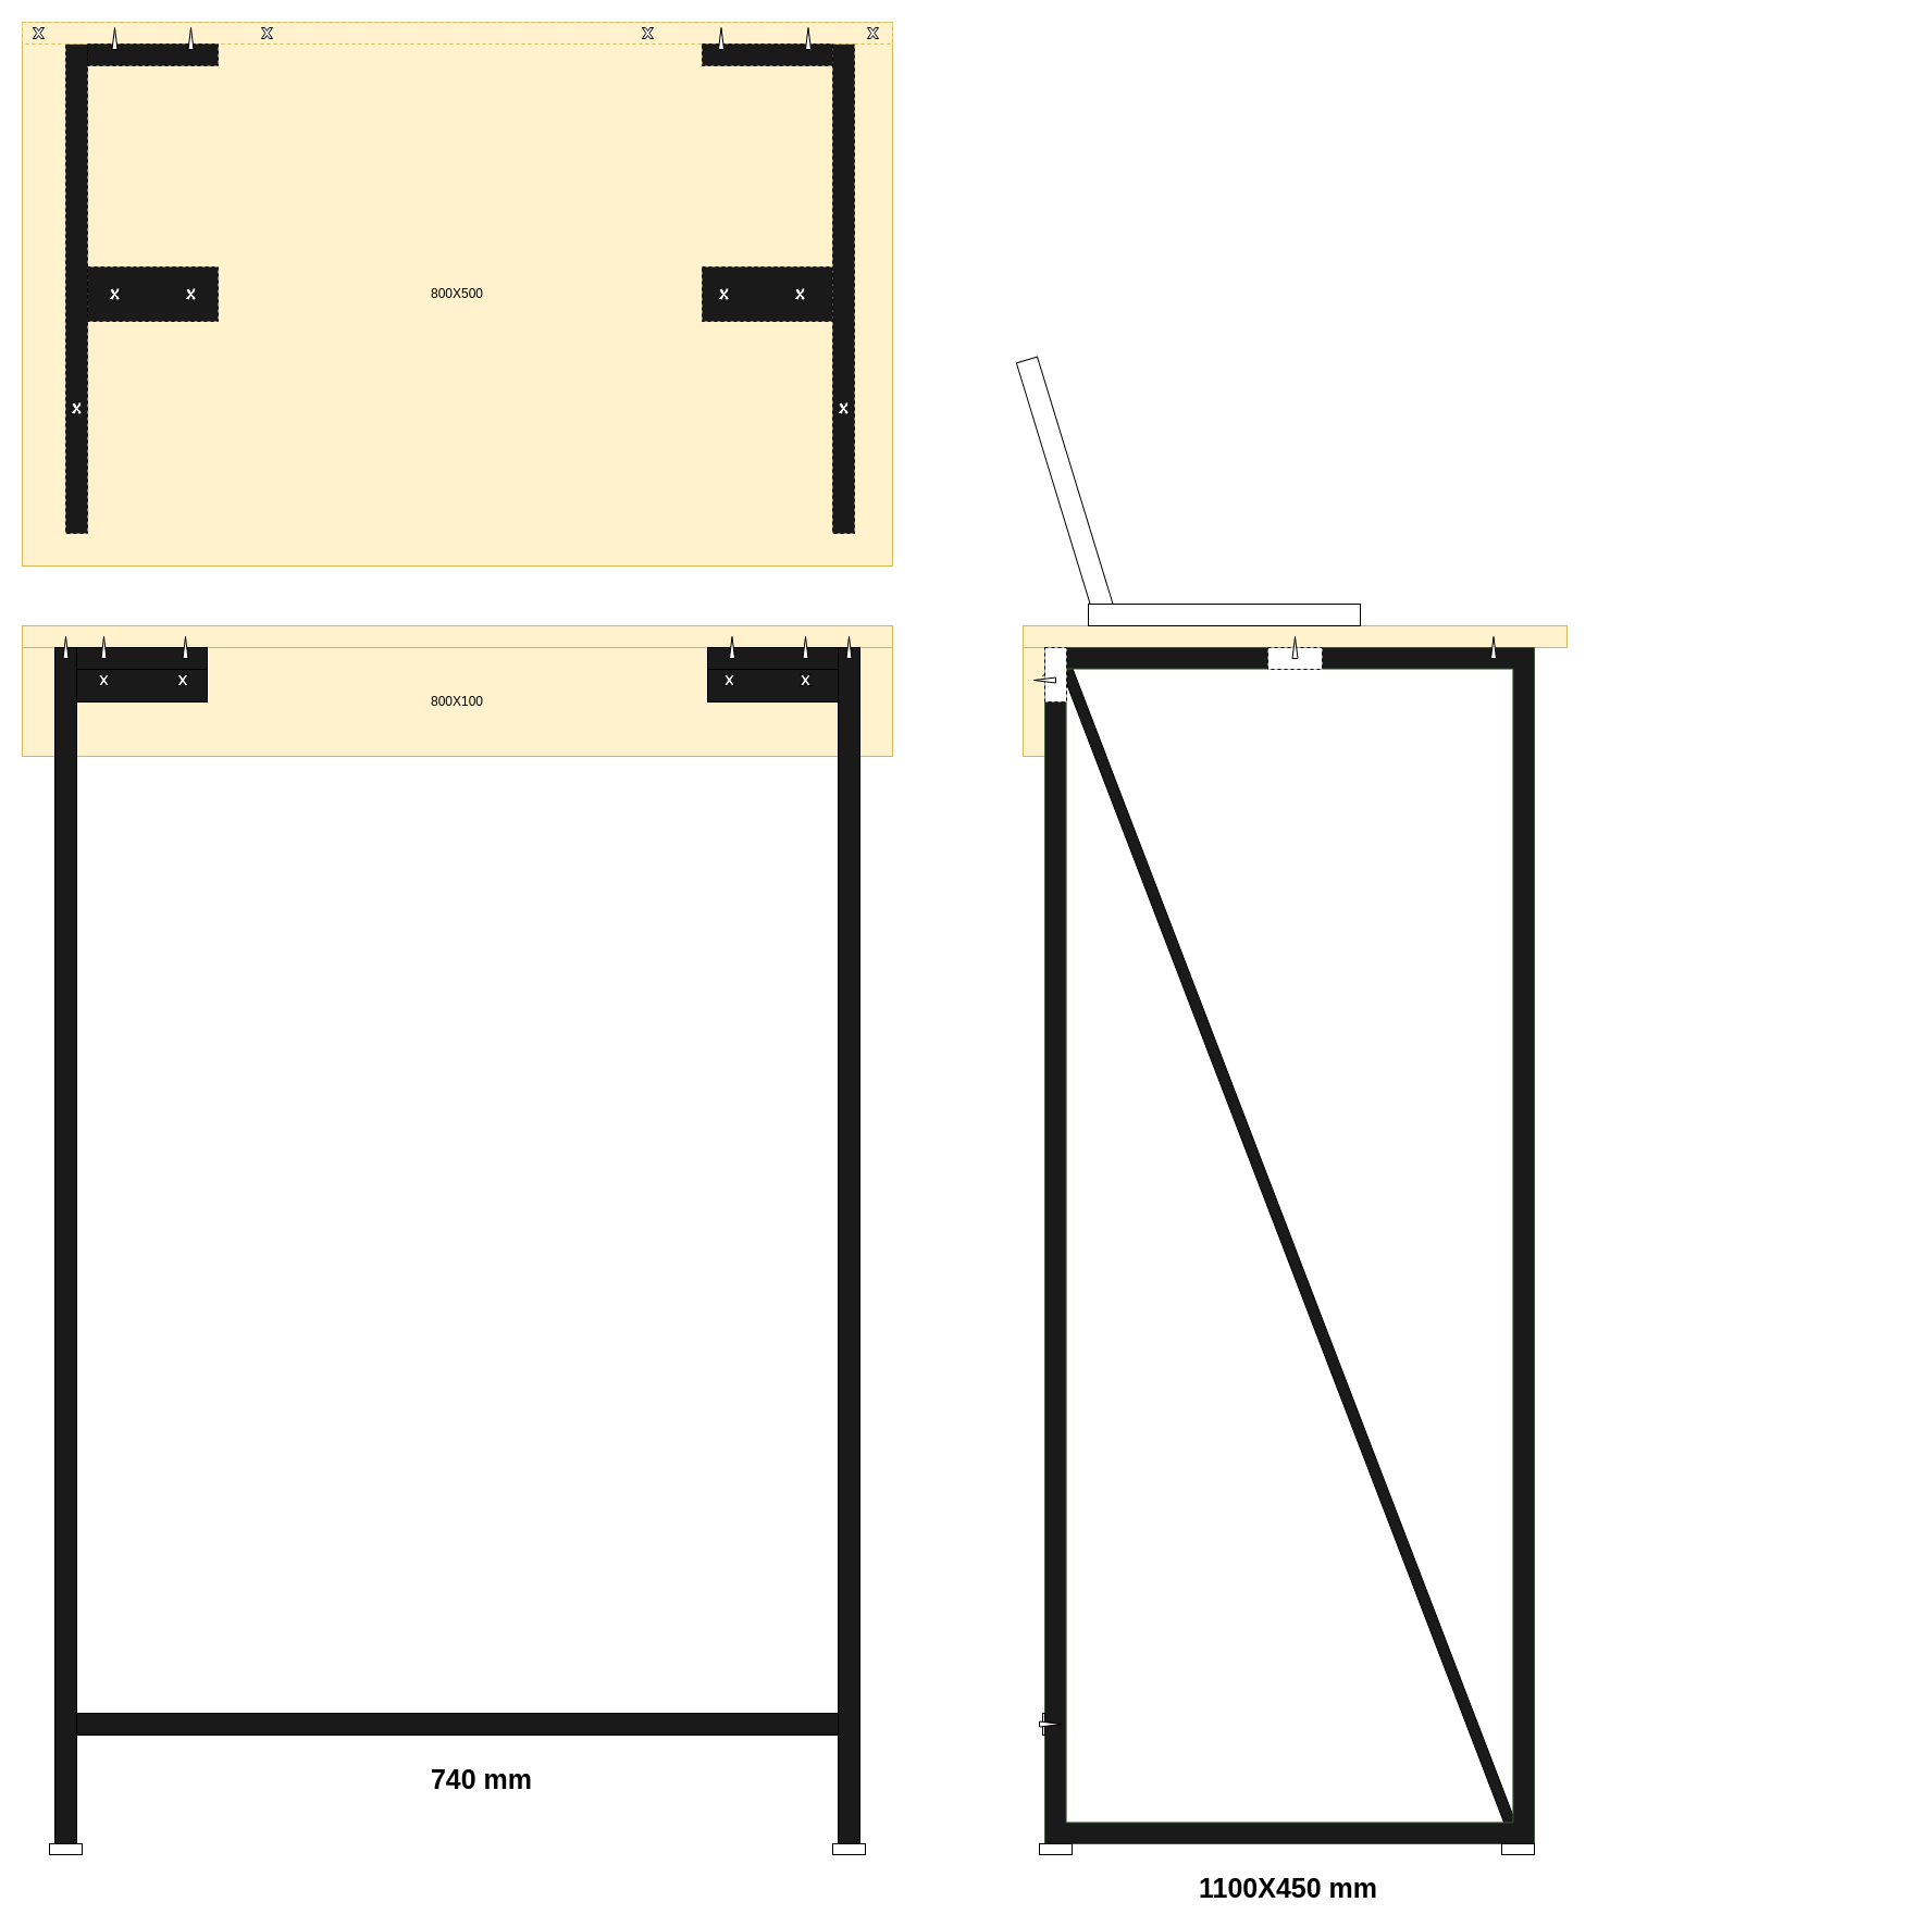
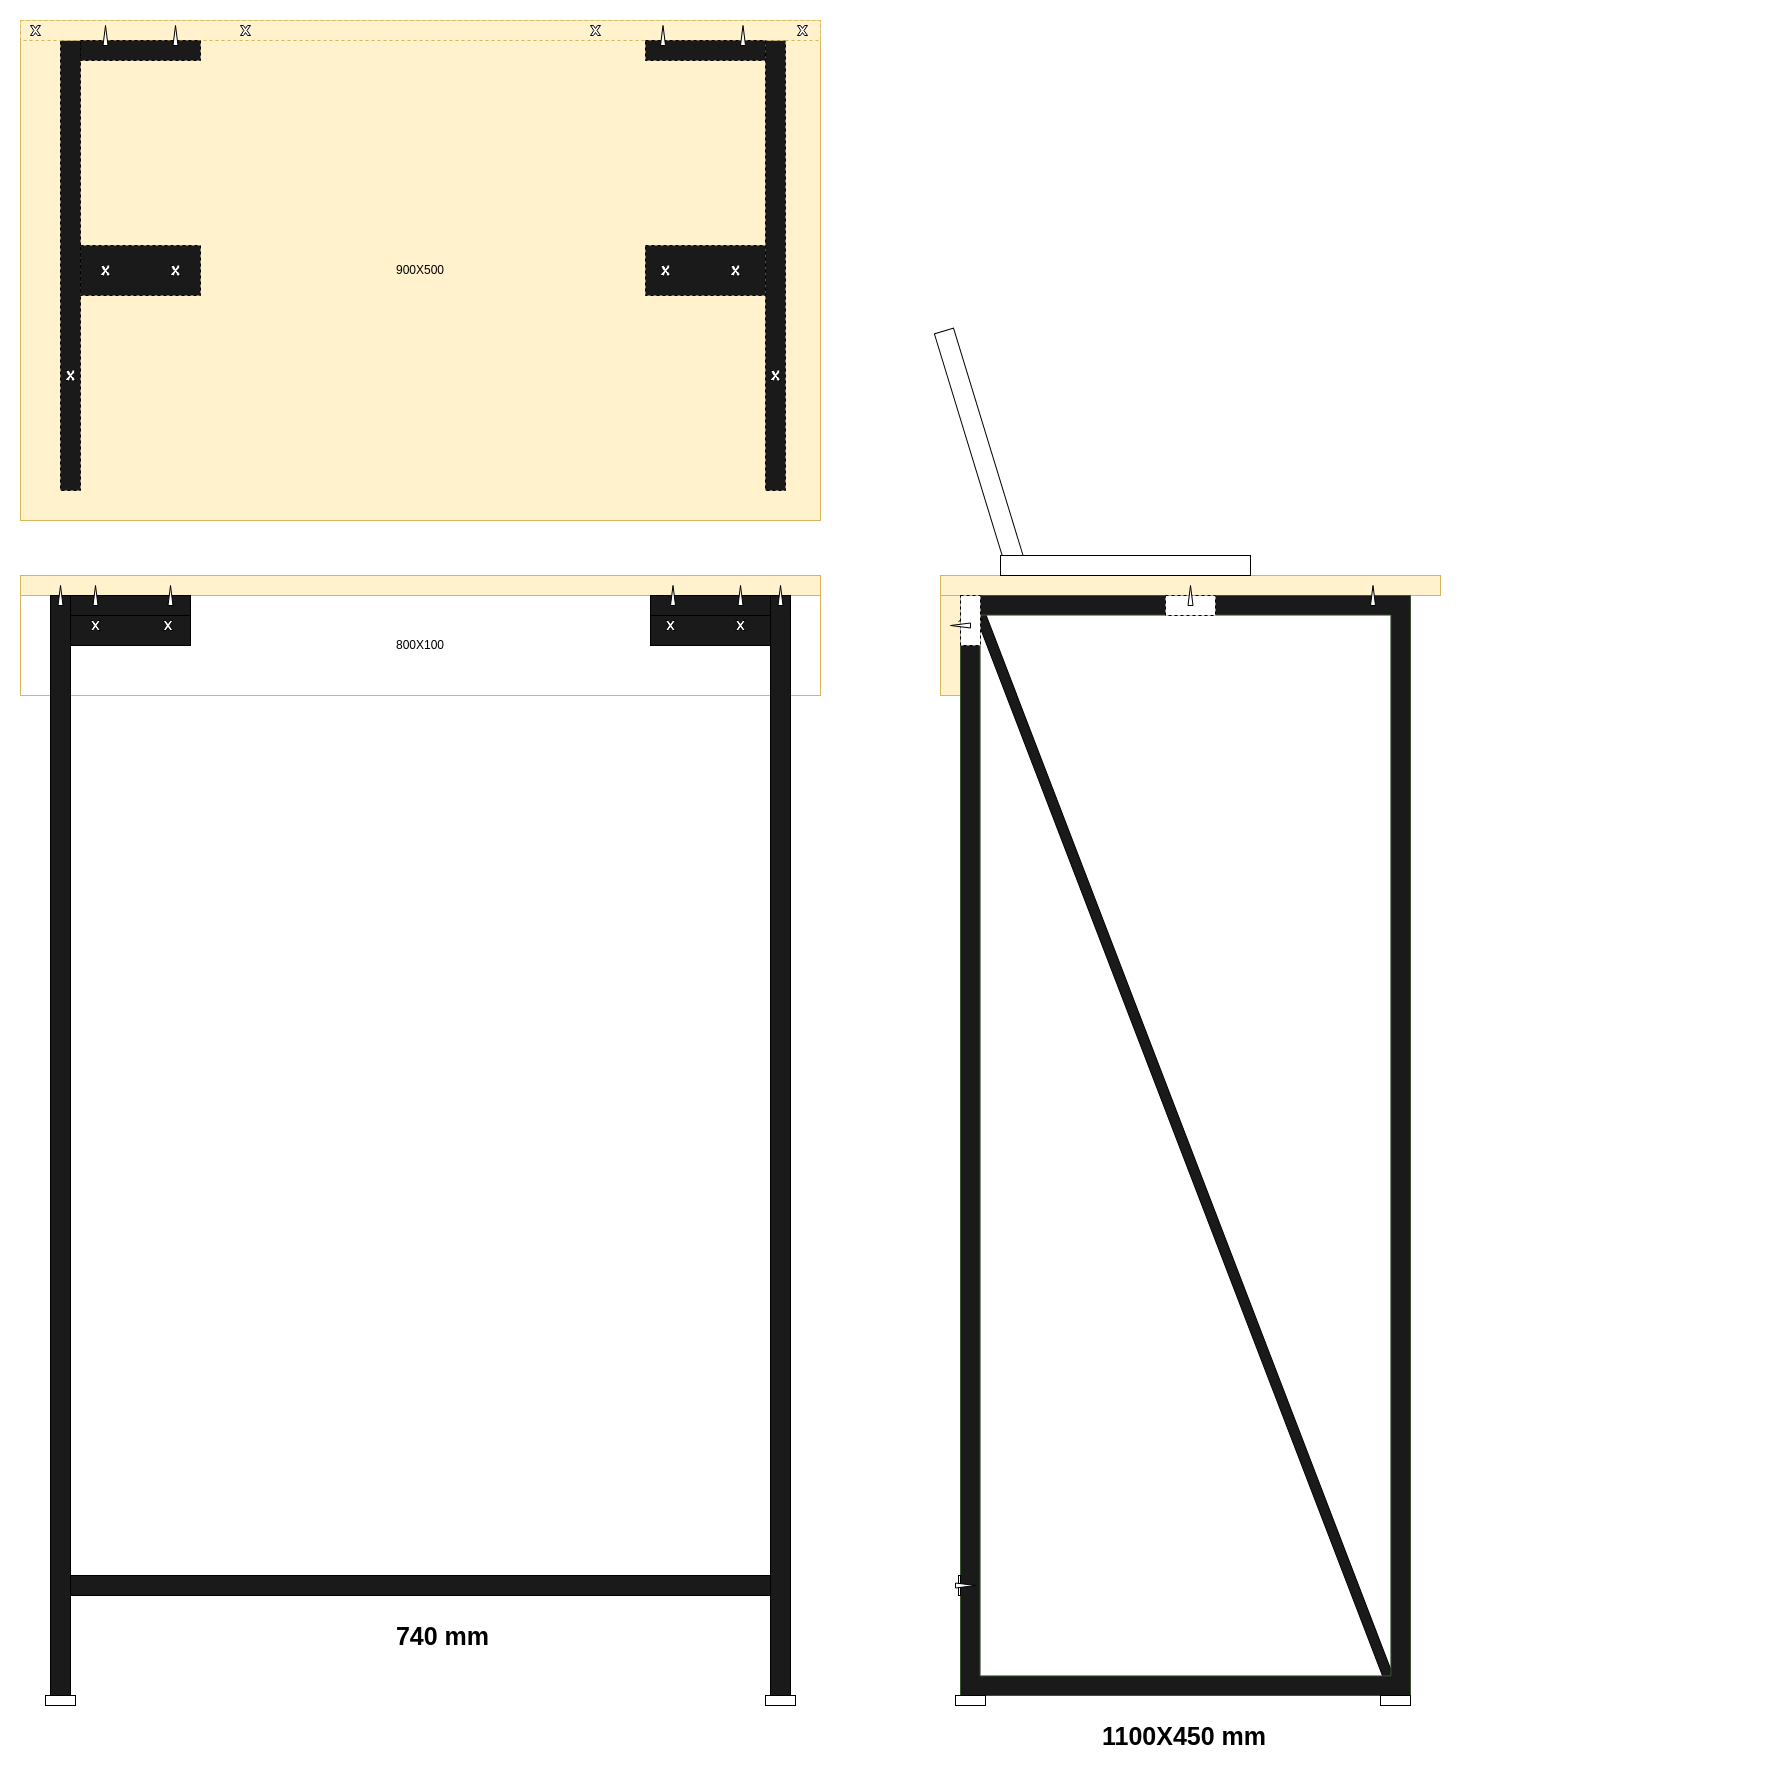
  <mxCell id="0" />
  <mxCell id="1" parent="0" />
  <mxCell id="2" value="" style="rounded=0;whiteSpace=wrap;html=1;rotation=69;fillColor=#1A1A1A;" vertex="1" parent="1"><mxGeometry x="613.58" y="1139.34" width="1140" height="10" as="geometry" /></mxCell>
  <mxCell id="3" value="" style="rounded=0;whiteSpace=wrap;html=1;fillColor=#1A1A1A;" parent="1" vertex="1"><mxGeometry x="50" y="1575" width="740" height="20" as="geometry" /></mxCell>
- <mxCell id="4" value="80&lt;span style=&quot;background-color: initial;&quot;&gt;0X500&lt;/span&gt;" style="rounded=0;whiteSpace=wrap;html=1;fillColor=#fff2cc;strokeColor=#d6b656;" parent="1" vertex="1"><mxGeometry x="20" width="800" height="500" as="geometry" y="20" /></mxCell>
+ <mxCell id="4" value="90&lt;span style=&quot;background-color: initial;&quot;&gt;0X500&lt;/span&gt;" style="rounded=0;whiteSpace=wrap;html=1;fillColor=#fff2cc;strokeColor=#d6b656;" parent="1" vertex="1"><mxGeometry x="20" width="800" height="500" as="geometry" y="20" /></mxCell>
  <mxCell id="5" value="" style="rounded=0;whiteSpace=wrap;html=1;fillColor=#fff2cc;strokeColor=#d6b656;" parent="1" vertex="1"><mxGeometry x="20" y="575" width="800" height="20" as="geometry" /></mxCell>
- <mxCell id="6" value="800X100" style="rounded=0;whiteSpace=wrap;html=1;fillColor=#fff2cc;strokeColor=#d6b656;" parent="1" vertex="1"><mxGeometry x="20" y="595" width="800" height="100" as="geometry" /></mxCell>
+ <mxCell id="6" value="800X100" style="rounded=0;whiteSpace=wrap;html=1;fillColor=#ffffff;strokeColor=#d6b656;" parent="1" vertex="1"><mxGeometry x="20" y="595" width="800" height="100" as="geometry" /></mxCell>
  <mxCell id="7" value="" style="rounded=0;whiteSpace=wrap;html=1;fillColor=#fff2cc;strokeColor=#d6b656;" parent="1" vertex="1"><mxGeometry x="940" y="575" width="500" height="20" as="geometry" /></mxCell>
  <mxCell id="8" value="" style="rounded=0;whiteSpace=wrap;html=1;fillColor=#fff2cc;strokeColor=#d6b656;" parent="1" vertex="1"><mxGeometry x="940" y="595" width="20" height="100" as="geometry" /></mxCell>
  <mxCell id="9" value="" style="verticalLabelPosition=bottom;verticalAlign=top;html=1;shape=mxgraph.basic.x" parent="1" vertex="1"><mxGeometry x="65" y="70" width="10" height="10" as="geometry" /></mxCell>
  <mxCell id="10" value="" style="rounded=0;whiteSpace=wrap;html=1;dashed=1;fillColor=#1A1A1A;" parent="1" vertex="1"><mxGeometry x="765" y="40" width="20" height="450" as="geometry" /></mxCell>
  <mxCell id="11" value="" style="rounded=0;whiteSpace=wrap;html=1;dashed=1;fillColor=#1A1A1A;" parent="1" vertex="1"><mxGeometry x="60" y="40" width="20" height="450" as="geometry" /></mxCell>
  <mxCell id="12" value="" style="rounded=0;whiteSpace=wrap;html=1;dashed=1;fillColor=#fff2cc;strokeColor=#d6b656;" parent="1" vertex="1"><mxGeometry x="20" width="800" height="20" as="geometry" y="20" /></mxCell>
  <mxCell id="13" value="" style="verticalLabelPosition=bottom;verticalAlign=top;html=1;shape=mxgraph.basic.x;dashed=1;" parent="1" vertex="1"><mxGeometry x="770" y="370" width="10" height="10" as="geometry" /></mxCell>
  <mxCell id="14" value="" style="verticalLabelPosition=bottom;verticalAlign=top;html=1;shape=mxgraph.basic.x" parent="1" vertex="1"><mxGeometry x="797" y="25" width="10" height="10" as="geometry" /></mxCell>
  <mxCell id="15" value="" style="verticalLabelPosition=bottom;verticalAlign=top;html=1;shape=mxgraph.basic.x" parent="1" vertex="1"><mxGeometry x="30" y="25" width="10" height="10" as="geometry" /></mxCell>
  <mxCell id="16" value="" style="rounded=0;whiteSpace=wrap;html=1;fillColor=#1A1A1A;" parent="1" vertex="1"><mxGeometry x="770" y="595" width="20" height="1100" as="geometry" /></mxCell>
  <mxCell id="17" value="" style="rounded=0;whiteSpace=wrap;html=1;fillColor=#1A1A1A;" parent="1" vertex="1"><mxGeometry x="50" y="595" width="20" height="1100" as="geometry" /></mxCell>
  <mxCell id="18" value="" style="verticalLabelPosition=bottom;verticalAlign=top;html=1;shape=mxgraph.basic.x;dashed=1;" parent="1" vertex="1"><mxGeometry x="65" y="370" width="10" height="10" as="geometry" /></mxCell>
  <mxCell id="19" value="" style="verticalLabelPosition=bottom;verticalAlign=top;html=1;shape=mxgraph.basic.frame;dx=19.58;whiteSpace=wrap;fillColor=#1A1A1A;fontColor=#ffffff;strokeColor=#3A5431;" parent="1" vertex="1"><mxGeometry x="960" y="595" width="450" height="1100" as="geometry" /></mxCell>
  <mxCell id="20" value="" style="rounded=0;whiteSpace=wrap;html=1;fillColor=#1A1A1A;" parent="1" vertex="1"><mxGeometry x="70" y="595" width="120" height="50" as="geometry" /></mxCell>
  <mxCell id="21" value="" style="rounded=0;whiteSpace=wrap;html=1;dashed=1;fillColor=#1A1A1A;" parent="1" vertex="1"><mxGeometry x="80" y="245" width="120" height="50" as="geometry" /></mxCell>
  <mxCell id="22" value="" style="rounded=0;whiteSpace=wrap;html=1;dashed=1;fillColor=#1A1A1A;" parent="1" vertex="1"><mxGeometry x="645" y="245" width="120" height="50" as="geometry" /></mxCell>
  <mxCell id="23" value="" style="rounded=0;whiteSpace=wrap;html=1;fillColor=#1A1A1A;" parent="1" vertex="1"><mxGeometry x="650" y="595" width="120" height="50" as="geometry" /></mxCell>
  <mxCell id="24" value="" style="rounded=0;whiteSpace=wrap;html=1;dashed=1;fillColor=#1A1A1A;" parent="1" vertex="1"><mxGeometry x="80" y="40" width="120" height="20" as="geometry" /></mxCell>
  <mxCell id="25" value="" style="rounded=0;whiteSpace=wrap;html=1;dashed=1;fillColor=#1A1A1A;" parent="1" vertex="1"><mxGeometry x="645" y="40" width="120" height="20" as="geometry" /></mxCell>
  <mxCell id="26" value="" style="rounded=0;whiteSpace=wrap;html=1;fillColor=#1A1A1A;" parent="1" vertex="1"><mxGeometry x="70" y="595" width="120" height="20" as="geometry" /></mxCell>
  <mxCell id="27" value="" style="rounded=0;whiteSpace=wrap;html=1;fillColor=#1A1A1A;" parent="1" vertex="1"><mxGeometry x="650" y="595" width="120" height="20" as="geometry" /></mxCell>
  <mxCell id="28" value="" style="triangle;whiteSpace=wrap;html=1;direction=north;" parent="1" vertex="1"><mxGeometry x="1370" y="585" width="5" height="20" as="geometry" /></mxCell>
  <mxCell id="29" value="" style="rounded=0;whiteSpace=wrap;html=1;dashed=1;" parent="1" vertex="1"><mxGeometry x="1165" y="595" width="50" height="20" as="geometry" /></mxCell>
  <mxCell id="30" value="" style="triangle;whiteSpace=wrap;html=1;direction=north;" parent="1" vertex="1"><mxGeometry x="1187.5" y="585" width="5" height="20" as="geometry" /></mxCell>
  <mxCell id="31" value="" style="shape=link;html=1;rounded=0;width=10;entryX=1;entryY=1;entryDx=-19.58;entryDy=-19.58;entryPerimeter=0;exitX=0;exitY=0;exitDx=19.58;exitDy=19.58;exitPerimeter=0;" parent="1" source="19" target="32" edge="1"><mxGeometry width="100" relative="1" as="geometry"><mxPoint x="980" y="615" as="sourcePoint" /><mxPoint x="1390" y="1675" as="targetPoint" /></mxGeometry></mxCell>
  <mxCell id="32" value="" style="rounded=0;whiteSpace=wrap;html=1;dashed=1;" parent="1" vertex="1"><mxGeometry x="960" y="595" width="20" height="50" as="geometry" /></mxCell>
  <mxCell id="33" value="" style="verticalLabelPosition=bottom;verticalAlign=top;html=1;shape=mxgraph.basic.x;dashed=1;" parent="1" vertex="1"><mxGeometry x="660" y="265" width="10" height="10" as="geometry" /></mxCell>
  <mxCell id="34" value="" style="verticalLabelPosition=bottom;verticalAlign=top;html=1;shape=mxgraph.basic.x;dashed=1;" parent="1" vertex="1"><mxGeometry x="730" y="265" width="10" height="10" as="geometry" /></mxCell>
  <mxCell id="35" value="" style="verticalLabelPosition=bottom;verticalAlign=top;html=1;shape=mxgraph.basic.x;dashed=1;" parent="1" vertex="1"><mxGeometry x="100" y="265" width="10" height="10" as="geometry" /></mxCell>
  <mxCell id="36" value="" style="verticalLabelPosition=bottom;verticalAlign=top;html=1;shape=mxgraph.basic.x;dashed=1;" parent="1" vertex="1"><mxGeometry x="170" y="265" width="10" height="10" as="geometry" /></mxCell>
  <mxCell id="37" value="" style="verticalLabelPosition=bottom;verticalAlign=top;html=1;shape=mxgraph.basic.x" parent="1" vertex="1"><mxGeometry x="240" y="25" width="10" height="10" as="geometry" /></mxCell>
  <mxCell id="38" value="" style="verticalLabelPosition=bottom;verticalAlign=top;html=1;shape=mxgraph.basic.x" parent="1" vertex="1"><mxGeometry x="590" y="25" width="10" height="10" as="geometry" /></mxCell>
  <mxCell id="39" value="" style="triangle;whiteSpace=wrap;html=1;direction=north;" parent="1" vertex="1"><mxGeometry x="660" y="25" width="5" height="20" as="geometry" /></mxCell>
  <mxCell id="40" value="" style="triangle;whiteSpace=wrap;html=1;direction=north;" parent="1" vertex="1"><mxGeometry x="740" y="25" width="5" height="20" as="geometry" /></mxCell>
  <mxCell id="41" value="" style="triangle;whiteSpace=wrap;html=1;direction=north;" parent="1" vertex="1"><mxGeometry x="102.5" y="25" width="5" height="20" as="geometry" /></mxCell>
  <mxCell id="42" value="" style="triangle;whiteSpace=wrap;html=1;direction=north;" parent="1" vertex="1"><mxGeometry x="172.5" y="25" width="5" height="20" as="geometry" /></mxCell>
  <mxCell id="43" value="" style="verticalLabelPosition=bottom;verticalAlign=top;html=1;shape=mxgraph.basic.x;" parent="1" vertex="1"><mxGeometry x="90" y="620" width="10" height="10" as="geometry" /></mxCell>
  <mxCell id="44" value="" style="verticalLabelPosition=bottom;verticalAlign=top;html=1;shape=mxgraph.basic.x;" parent="1" vertex="1"><mxGeometry x="162.5" y="620" width="10" height="10" as="geometry" /></mxCell>
  <mxCell id="45" value="" style="verticalLabelPosition=bottom;verticalAlign=top;html=1;shape=mxgraph.basic.x;" parent="1" vertex="1"><mxGeometry x="665" y="620" width="10" height="10" as="geometry" /></mxCell>
  <mxCell id="46" value="" style="verticalLabelPosition=bottom;verticalAlign=top;html=1;shape=mxgraph.basic.x;" parent="1" vertex="1"><mxGeometry x="735" y="620" width="10" height="10" as="geometry" /></mxCell>
  <mxCell id="47" value="" style="triangle;whiteSpace=wrap;html=1;direction=north;" parent="1" vertex="1"><mxGeometry x="670" y="585" width="5" height="20" as="geometry" /></mxCell>
  <mxCell id="48" value="" style="triangle;whiteSpace=wrap;html=1;direction=north;" parent="1" vertex="1"><mxGeometry x="737.5" y="585" width="5" height="20" as="geometry" /></mxCell>
  <mxCell id="49" value="" style="triangle;whiteSpace=wrap;html=1;direction=north;" parent="1" vertex="1"><mxGeometry x="92.5" y="585" width="5" height="20" as="geometry" /></mxCell>
  <mxCell id="50" value="" style="triangle;whiteSpace=wrap;html=1;direction=north;" parent="1" vertex="1"><mxGeometry x="167.5" y="585" width="5" height="20" as="geometry" /></mxCell>
  <mxCell id="51" value="" style="triangle;whiteSpace=wrap;html=1;direction=north;" parent="1" vertex="1"><mxGeometry x="57.5" y="585" width="5" height="20" as="geometry" /></mxCell>
  <mxCell id="52" value="" style="triangle;whiteSpace=wrap;html=1;direction=north;" parent="1" vertex="1"><mxGeometry x="777.5" y="585" width="5" height="20" as="geometry" /></mxCell>
  <mxCell id="53" value="" style="rounded=0;whiteSpace=wrap;html=1;" vertex="1" parent="1"><mxGeometry x="45" y="1695" width="30" height="10" as="geometry" /></mxCell>
  <mxCell id="54" value="" style="rounded=0;whiteSpace=wrap;html=1;" vertex="1" parent="1"><mxGeometry x="765" y="1695" width="30" height="10" as="geometry" /></mxCell>
  <mxCell id="55" value="" style="rounded=0;whiteSpace=wrap;html=1;" vertex="1" parent="1"><mxGeometry x="955" y="1695" width="30" height="10" as="geometry" /></mxCell>
  <mxCell id="56" value="" style="rounded=0;whiteSpace=wrap;html=1;" vertex="1" parent="1"><mxGeometry x="1380" y="1695" width="30" height="10" as="geometry" /></mxCell>
  <mxCell id="57" value="" style="rounded=0;whiteSpace=wrap;html=1;" vertex="1" parent="1"><mxGeometry x="958" y="1575" width="2" height="20" as="geometry" /></mxCell>
  <mxCell id="58" value="" style="triangle;whiteSpace=wrap;html=1;direction=east;" vertex="1" parent="1"><mxGeometry x="955" y="1582.5" width="20" height="5" as="geometry" /></mxCell>
  <mxCell id="59" value="1100Х450 mm" style="text;html=1;align=center;verticalAlign=middle;whiteSpace=wrap;rounded=0;fontSize=25;fontStyle=1" vertex="1" parent="1"><mxGeometry x="1093.58" y="1720" width="180" height="30" as="geometry" /></mxCell>
  <mxCell id="60" value="740 mm" style="text;html=1;align=center;verticalAlign=middle;whiteSpace=wrap;rounded=0;fontSize=25;fontStyle=1" vertex="1" parent="1"><mxGeometry x="375" y="1620" width="135" height="30" as="geometry" /></mxCell>
  <mxCell id="61" value="" style="rounded=0;whiteSpace=wrap;html=1;rotation=343;" vertex="1" parent="1"><mxGeometry x="970" y="325" width="20" height="250" as="geometry" /></mxCell>
  <mxCell id="62" value="" style="rounded=0;whiteSpace=wrap;html=1;direction=south;" vertex="1" parent="1"><mxGeometry x="1000" y="555" width="250" height="20" as="geometry" /></mxCell>
  <mxCell id="63" value="" style="triangle;whiteSpace=wrap;html=1;direction=west;" parent="1" vertex="1"><mxGeometry x="950" y="622.5" width="20" height="5" as="geometry" /></mxCell>
